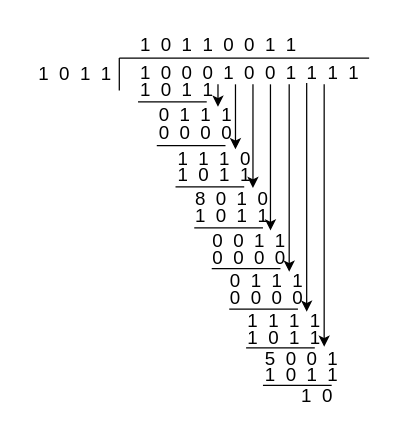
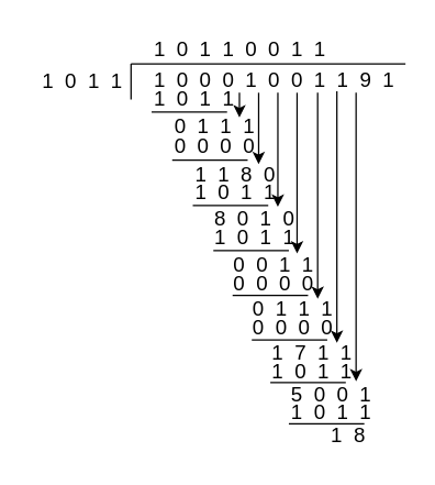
  <mxCell id="0" />
  <mxCell id="1" parent="0" />
  <mxCell id="2" value="" style="endArrow=none;html=1;rounded=0;" edge="1" parent="1"><mxGeometry width="50" height="50" relative="1" as="geometry"><mxPoint x="295" y="46" as="sourcePoint" /><mxPoint x="95" y="46" as="targetPoint" /></mxGeometry></mxCell>
- <mxCell id="3" value="&lt;span style=&quot;font-family: Calibri, sans-serif;&quot;&gt;&lt;font style=&quot;font-size: 15px;&quot;&gt;1&amp;nbsp; 0&amp;nbsp; 0&amp;nbsp; 0&amp;nbsp; 1&amp;nbsp; 0&amp;nbsp; 0&amp;nbsp; 1&amp;nbsp; 1&amp;nbsp; 1&amp;nbsp; 1&lt;/font&gt;&lt;/span&gt;" style="text;html=1;align=left;verticalAlign=middle;resizable=0;points=[];autosize=1;strokeColor=none;fillColor=none;" vertex="1" parent="1"><mxGeometry x="110" y="42" width="170" height="30" as="geometry" /></mxCell>
+ <mxCell id="3" value="&lt;span style=&quot;font-family: Calibri, sans-serif;&quot;&gt;&lt;font style=&quot;font-size: 15px;&quot;&gt;1&amp;nbsp; 0&amp;nbsp; 0&amp;nbsp; 0&amp;nbsp; 1&amp;nbsp; 0&amp;nbsp; 0&amp;nbsp; 1&amp;nbsp; 1&amp;nbsp; 9&amp;nbsp; 1&lt;/font&gt;&lt;/span&gt;" style="text;html=1;align=left;verticalAlign=middle;resizable=0;points=[];autosize=1;strokeColor=none;fillColor=none;" vertex="1" parent="1"><mxGeometry x="110" y="42" width="170" height="30" as="geometry" /></mxCell>
  <mxCell id="4" value="" style="endArrow=none;html=1;rounded=0;" edge="1" parent="1"><mxGeometry width="50" height="50" relative="1" as="geometry"><mxPoint x="95" y="72" as="sourcePoint" /><mxPoint x="95" y="46" as="targetPoint" /></mxGeometry></mxCell>
  <mxCell id="5" value="&lt;span style=&quot;font-family: Calibri, sans-serif;&quot;&gt;&lt;font style=&quot;font-size: 15px;&quot;&gt;1&amp;nbsp; 0&amp;nbsp; 1&amp;nbsp; 1&lt;/font&gt;&lt;/span&gt;" style="text;html=1;align=right;verticalAlign=middle;resizable=0;points=[];autosize=1;strokeColor=none;fillColor=none;" vertex="1" parent="1"><mxGeometry x="20" y="43" width="70" height="30" as="geometry" /></mxCell>
  <mxCell id="6" value="&lt;span style=&quot;font-family: Calibri, sans-serif;&quot;&gt;&lt;font style=&quot;font-size: 15px;&quot;&gt;1&amp;nbsp; 0&amp;nbsp; 1&amp;nbsp; 1&amp;nbsp; 0&amp;nbsp; 0&amp;nbsp; 1&amp;nbsp; 1&lt;/font&gt;&lt;/span&gt;" style="text;html=1;align=left;verticalAlign=middle;resizable=0;points=[];autosize=1;strokeColor=none;fillColor=none;" vertex="1" parent="1"><mxGeometry x="110" y="20" width="130" height="30" as="geometry" /></mxCell>
  <mxCell id="7" value="&lt;span style=&quot;font-family: Calibri, sans-serif;&quot;&gt;&lt;font style=&quot;font-size: 15px;&quot;&gt;1&amp;nbsp; 0&amp;nbsp; 1&amp;nbsp; 1&lt;/font&gt;&lt;/span&gt;" style="text;html=1;align=left;verticalAlign=middle;resizable=0;points=[];autosize=1;strokeColor=none;fillColor=none;" vertex="1" parent="1"><mxGeometry x="110" y="56" width="70" height="30" as="geometry" /></mxCell>
  <mxCell id="8" value="&lt;span style=&quot;font-family: Calibri, sans-serif;&quot;&gt;&lt;font style=&quot;font-size: 15px;&quot;&gt;0&amp;nbsp; 1&amp;nbsp; 1&amp;nbsp; 1&lt;/font&gt;&lt;/span&gt;" style="text;html=1;align=left;verticalAlign=middle;resizable=0;points=[];autosize=1;strokeColor=none;fillColor=none;" vertex="1" parent="1"><mxGeometry x="125" y="76" width="70" height="30" as="geometry" /></mxCell>
  <mxCell id="9" value="&lt;span style=&quot;font-family: Calibri, sans-serif;&quot;&gt;&lt;font style=&quot;font-size: 15px;&quot;&gt;0&amp;nbsp; 0&amp;nbsp; 0&amp;nbsp; 0&lt;/font&gt;&lt;/span&gt;" style="text;html=1;align=left;verticalAlign=middle;resizable=0;points=[];autosize=1;strokeColor=none;fillColor=none;" vertex="1" parent="1"><mxGeometry x="125" y="90" width="70" height="30" as="geometry" /></mxCell>
- <mxCell id="10" value="&lt;span style=&quot;font-family: Calibri, sans-serif;&quot;&gt;&lt;font style=&quot;font-size: 15px;&quot;&gt;1&amp;nbsp; 1&amp;nbsp; 1&amp;nbsp; 0&lt;/font&gt;&lt;/span&gt;" style="text;html=1;align=left;verticalAlign=middle;resizable=0;points=[];autosize=1;strokeColor=none;fillColor=none;strokeWidth=1;" vertex="1" parent="1"><mxGeometry x="140" y="111" width="70" height="30" as="geometry" /></mxCell>
+ <mxCell id="10" value="&lt;span style=&quot;font-family: Calibri, sans-serif;&quot;&gt;&lt;font style=&quot;font-size: 15px;&quot;&gt;1&amp;nbsp; 1&amp;nbsp; 8&amp;nbsp; 0&lt;/font&gt;&lt;/span&gt;" style="text;html=1;align=left;verticalAlign=middle;resizable=0;points=[];autosize=1;strokeColor=none;fillColor=none;strokeWidth=1;" vertex="1" parent="1"><mxGeometry x="140" y="111" width="70" height="30" as="geometry" /></mxCell>
  <mxCell id="11" value="&lt;span style=&quot;font-family: Calibri, sans-serif;&quot;&gt;&lt;font style=&quot;font-size: 15px;&quot;&gt;1&amp;nbsp; 0&amp;nbsp; 1&amp;nbsp; 1&lt;/font&gt;&lt;/span&gt;" style="text;html=1;align=left;verticalAlign=middle;resizable=0;points=[];autosize=1;strokeColor=none;fillColor=none;" vertex="1" parent="1"><mxGeometry x="140" y="124" width="70" height="30" as="geometry" /></mxCell>
  <mxCell id="12" value="&lt;span style=&quot;font-family: Calibri, sans-serif;&quot;&gt;&lt;font style=&quot;font-size: 15px;&quot;&gt;8&amp;nbsp; 0&amp;nbsp; 1&amp;nbsp; 0&lt;/font&gt;&lt;/span&gt;" style="text;html=1;align=left;verticalAlign=middle;resizable=0;points=[];autosize=1;strokeColor=none;fillColor=none;" vertex="1" parent="1"><mxGeometry x="154" y="143" width="70" height="30" as="geometry" /></mxCell>
  <mxCell id="13" value="&lt;span style=&quot;font-family: Calibri, sans-serif;&quot;&gt;&lt;font style=&quot;font-size: 15px;&quot;&gt;1&amp;nbsp; 0&amp;nbsp; 1&amp;nbsp; 1&lt;/font&gt;&lt;/span&gt;" style="text;html=1;align=left;verticalAlign=middle;resizable=0;points=[];autosize=1;strokeColor=none;fillColor=none;" vertex="1" parent="1"><mxGeometry x="154" y="157" width="70" height="30" as="geometry" /></mxCell>
  <mxCell id="14" value="" style="endArrow=none;html=1;rounded=0;" edge="1" parent="1"><mxGeometry width="50" height="50" relative="1" as="geometry"><mxPoint x="110" y="81" as="sourcePoint" /><mxPoint x="165" y="81" as="targetPoint" /></mxGeometry></mxCell>
  <mxCell id="15" value="" style="endArrow=none;html=1;rounded=0;" edge="1" parent="1"><mxGeometry width="50" height="50" relative="1" as="geometry"><mxPoint x="125" y="116" as="sourcePoint" /><mxPoint x="180" y="116" as="targetPoint" /></mxGeometry></mxCell>
  <mxCell id="16" value="" style="endArrow=none;html=1;rounded=0;" edge="1" parent="1"><mxGeometry width="50" height="50" relative="1" as="geometry"><mxPoint x="140" y="149" as="sourcePoint" /><mxPoint x="195" y="149" as="targetPoint" /></mxGeometry></mxCell>
  <mxCell id="17" value="" style="endArrow=none;html=1;rounded=0;" edge="1" parent="1"><mxGeometry width="50" height="50" relative="1" as="geometry"><mxPoint x="155" y="182" as="sourcePoint" /><mxPoint x="210" y="182" as="targetPoint" /></mxGeometry></mxCell>
  <mxCell id="18" value="&lt;span style=&quot;font-family: Calibri, sans-serif;&quot;&gt;&lt;font style=&quot;font-size: 15px;&quot;&gt;0&amp;nbsp; 0&amp;nbsp; 1&amp;nbsp; 1&lt;/font&gt;&lt;/span&gt;" style="text;html=1;align=left;verticalAlign=middle;resizable=0;points=[];autosize=1;strokeColor=none;fillColor=none;" vertex="1" parent="1"><mxGeometry x="168" y="177" width="70" height="30" as="geometry" /></mxCell>
  <mxCell id="19" value="&lt;span style=&quot;font-family: Calibri, sans-serif; font-size: 15px;&quot;&gt;0&amp;nbsp; 0&amp;nbsp; 0&amp;nbsp; 0&lt;/span&gt;" style="text;html=1;align=left;verticalAlign=middle;resizable=0;points=[];autosize=1;strokeColor=none;fillColor=none;" vertex="1" parent="1"><mxGeometry x="168" y="190" width="70" height="30" as="geometry" /></mxCell>
  <mxCell id="20" value="" style="endArrow=none;html=1;rounded=0;" edge="1" parent="1"><mxGeometry width="50" height="50" relative="1" as="geometry"><mxPoint x="169" y="214.5" as="sourcePoint" /><mxPoint x="224" y="214.5" as="targetPoint" /></mxGeometry></mxCell>
  <mxCell id="21" value="&lt;span style=&quot;font-family: Calibri, sans-serif;&quot;&gt;&lt;font style=&quot;font-size: 15px;&quot;&gt;0&amp;nbsp; 1&amp;nbsp; 1&amp;nbsp; 1&lt;/font&gt;&lt;/span&gt;" style="text;html=1;align=left;verticalAlign=middle;resizable=0;points=[];autosize=1;strokeColor=none;fillColor=none;" vertex="1" parent="1"><mxGeometry x="182" y="209" width="70" height="30" as="geometry" /></mxCell>
  <mxCell id="22" value="&lt;span style=&quot;font-family: Calibri, sans-serif; font-size: 15px;&quot;&gt;0&amp;nbsp; 0&amp;nbsp; 0&amp;nbsp; 0&lt;/span&gt;" style="text;html=1;align=left;verticalAlign=middle;resizable=0;points=[];autosize=1;strokeColor=none;fillColor=none;" vertex="1" parent="1"><mxGeometry x="182" y="222" width="70" height="30" as="geometry" /></mxCell>
  <mxCell id="23" value="" style="endArrow=none;html=1;rounded=0;" edge="1" parent="1"><mxGeometry width="50" height="50" relative="1" as="geometry"><mxPoint x="183" y="247" as="sourcePoint" /><mxPoint x="238" y="247" as="targetPoint" /></mxGeometry></mxCell>
- <mxCell id="24" value="&lt;span style=&quot;font-family: Calibri, sans-serif;&quot;&gt;&lt;font style=&quot;font-size: 15px;&quot;&gt;1&amp;nbsp; 1&amp;nbsp; 1&amp;nbsp; 1&lt;/font&gt;&lt;/span&gt;" style="text;html=1;align=left;verticalAlign=middle;resizable=0;points=[];autosize=1;strokeColor=none;fillColor=none;" vertex="1" parent="1"><mxGeometry x="196" y="241" width="70" height="30" as="geometry" /></mxCell>
+ <mxCell id="24" value="&lt;span style=&quot;font-family: Calibri, sans-serif;&quot;&gt;&lt;font style=&quot;font-size: 15px;&quot;&gt;1&amp;nbsp; 7&amp;nbsp; 1&amp;nbsp; 1&lt;/font&gt;&lt;/span&gt;" style="text;html=1;align=left;verticalAlign=middle;resizable=0;points=[];autosize=1;strokeColor=none;fillColor=none;" vertex="1" parent="1"><mxGeometry x="196" y="241" width="70" height="30" as="geometry" /></mxCell>
  <mxCell id="25" value="&lt;span style=&quot;font-family: Calibri, sans-serif;&quot;&gt;&lt;font style=&quot;font-size: 15px;&quot;&gt;1&amp;nbsp; 0&amp;nbsp; 1&amp;nbsp; 1&lt;/font&gt;&lt;/span&gt;" style="text;html=1;align=left;verticalAlign=middle;resizable=0;points=[];autosize=1;strokeColor=none;fillColor=none;" vertex="1" parent="1"><mxGeometry x="196" y="254" width="70" height="30" as="geometry" /></mxCell>
  <mxCell id="26" value="" style="endArrow=none;html=1;rounded=0;" edge="1" parent="1"><mxGeometry width="50" height="50" relative="1" as="geometry"><mxPoint x="196.5" y="278" as="sourcePoint" /><mxPoint x="251.5" y="278" as="targetPoint" /></mxGeometry></mxCell>
  <mxCell id="27" value="&lt;span style=&quot;font-family: Calibri, sans-serif;&quot;&gt;&lt;font style=&quot;font-size: 15px;&quot;&gt;5&amp;nbsp; 0&amp;nbsp; 0&amp;nbsp; 1&lt;/font&gt;&lt;/span&gt;" style="text;html=1;align=left;verticalAlign=middle;resizable=0;points=[];autosize=1;strokeColor=none;fillColor=none;" vertex="1" parent="1"><mxGeometry x="210" y="271" width="70" height="30" as="geometry" /></mxCell>
  <mxCell id="28" value="&lt;span style=&quot;font-family: Calibri, sans-serif; font-size: 15px;&quot;&gt;1&amp;nbsp; 0&amp;nbsp; 1&amp;nbsp; 1&lt;/span&gt;" style="text;html=1;align=left;verticalAlign=middle;resizable=0;points=[];autosize=1;strokeColor=none;fillColor=none;" vertex="1" parent="1"><mxGeometry x="210" y="284" width="70" height="30" as="geometry" /></mxCell>
  <mxCell id="29" value="" style="endArrow=none;html=1;rounded=0;" edge="1" parent="1"><mxGeometry width="50" height="50" relative="1" as="geometry"><mxPoint x="210" y="308" as="sourcePoint" /><mxPoint x="265" y="308" as="targetPoint" /></mxGeometry></mxCell>
- <mxCell id="30" value="&lt;span style=&quot;font-family: Calibri, sans-serif;&quot;&gt;&lt;font style=&quot;font-size: 15px;&quot;&gt;1&amp;nbsp; 0&lt;/font&gt;&lt;/span&gt;" style="text;html=1;align=left;verticalAlign=middle;resizable=0;points=[];autosize=1;strokeColor=none;fillColor=none;" vertex="1" parent="1"><mxGeometry x="239" y="301" width="50" height="30" as="geometry" /></mxCell>
+ <mxCell id="30" value="&lt;span style=&quot;font-family: Calibri, sans-serif;&quot;&gt;&lt;font style=&quot;font-size: 15px;&quot;&gt;1&amp;nbsp; 8&lt;/font&gt;&lt;/span&gt;" style="text;html=1;align=left;verticalAlign=middle;resizable=0;points=[];autosize=1;strokeColor=none;fillColor=none;" vertex="1" parent="1"><mxGeometry x="239" y="301" width="50" height="30" as="geometry" /></mxCell>
  <mxCell id="31" value="" style="endArrow=classic;html=1;rounded=0;" edge="1" parent="1"><mxGeometry width="50" height="50" relative="1" as="geometry"><mxPoint x="174" y="67" as="sourcePoint" /><mxPoint x="174" y="85" as="targetPoint" /></mxGeometry></mxCell>
  <mxCell id="32" value="" style="endArrow=classic;html=1;rounded=0;" edge="1" parent="1"><mxGeometry width="50" height="50" relative="1" as="geometry"><mxPoint x="188" y="67" as="sourcePoint" /><mxPoint x="188" y="119" as="targetPoint" /></mxGeometry></mxCell>
  <mxCell id="33" value="" style="endArrow=classic;html=1;rounded=0;" edge="1" parent="1"><mxGeometry width="50" height="50" relative="1" as="geometry"><mxPoint x="202" y="67" as="sourcePoint" /><mxPoint x="202" y="150" as="targetPoint" /></mxGeometry></mxCell>
  <mxCell id="34" value="" style="endArrow=classic;html=1;rounded=0;" edge="1" parent="1"><mxGeometry width="50" height="50" relative="1" as="geometry"><mxPoint x="216" y="67" as="sourcePoint" /><mxPoint x="216" y="184" as="targetPoint" /></mxGeometry></mxCell>
  <mxCell id="35" value="" style="endArrow=classic;html=1;rounded=0;" edge="1" parent="1"><mxGeometry width="50" height="50" relative="1" as="geometry"><mxPoint x="231" y="67" as="sourcePoint" /><mxPoint x="231" y="217" as="targetPoint" /></mxGeometry></mxCell>
  <mxCell id="36" value="" style="endArrow=classic;html=1;rounded=0;" edge="1" parent="1"><mxGeometry width="50" height="50" relative="1" as="geometry"><mxPoint x="245" y="66" as="sourcePoint" /><mxPoint x="245" y="249" as="targetPoint" /></mxGeometry></mxCell>
  <mxCell id="37" value="" style="endArrow=classic;html=1;rounded=0;" edge="1" parent="1"><mxGeometry width="50" height="50" relative="1" as="geometry"><mxPoint x="259" y="67" as="sourcePoint" /><mxPoint x="259" y="277" as="targetPoint" /></mxGeometry></mxCell>
